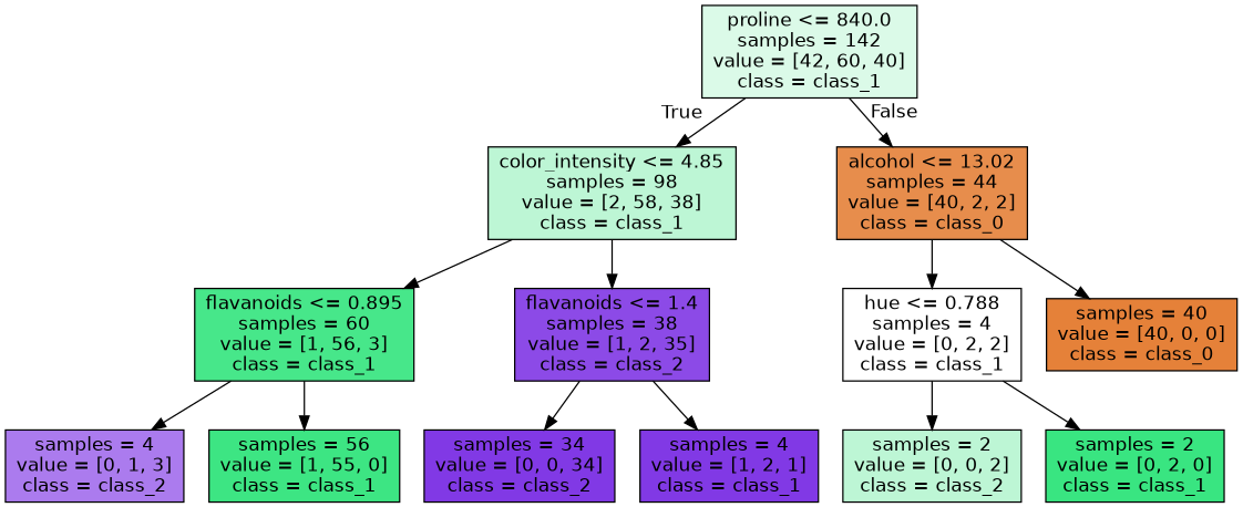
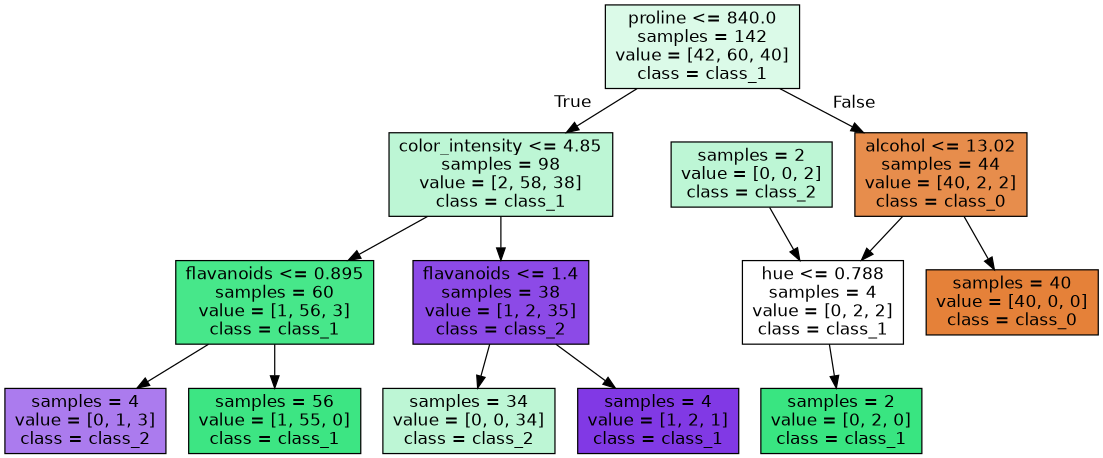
  digraph {
    node [color=black fillcolor="#bdf6d5" fontname=helvetica shape=box style=filled]
    edge [fontname=helvetica]
    n1 [fillcolor="#dbfae8" label="proline <= 840.0\nsamples = 142\nvalue = [42, 60, 40]\nclass = class_1"]
    n2 [label="color_intensity <= 4.85\nsamples = 98\nvalue = [2, 58, 38]\nclass = class_1"]
    n3 [fillcolor="#e78d4c" label="alcohol <= 13.02\nsamples = 44\nvalue = [40, 2, 2]\nclass = class_0"]
    n4 [fillcolor="#47e78a" label="flavanoids <= 0.895\nsamples = 60\nvalue = [1, 56, 3]\nclass = class_1"]
    n5 [fillcolor="#8c4ae7" label="flavanoids <= 1.4\nsamples = 38\nvalue = [1, 2, 35]\nclass = class_2"]
    n6 [fillcolor="#ffffff" label="hue <= 0.788\nsamples = 4\nvalue = [0, 2, 2]\nclass = class_1"]
    n7 [fillcolor="#e58139" label="samples = 40\nvalue = [40, 0, 0]\nclass = class_0"]
    n8 [fillcolor="#ab7bee" label="samples = 4\nvalue = [0, 1, 3]\nclass = class_2"]
    n9 [fillcolor="#3de583" label="samples = 56\nvalue = [1, 55, 0]\nclass = class_1"]
-   n10 [fillcolor="#8139e5" label="samples = 34\nvalue = [0, 0, 34]\nclass = class_2"]
+   n10 [label="samples = 34\nvalue = [0, 0, 34]\nclass = class_2"]
    n11 [fillcolor="#8139e5" label="samples = 4\nvalue = [1, 2, 1]\nclass = class_1"]
    n12 [label="samples = 2\nvalue = [0, 0, 2]\nclass = class_2"]
    n13 [fillcolor="#39e581" label="samples = 2\nvalue = [0, 2, 0]\nclass = class_1"]
    n1 -> n2 [headlabel=True labelangle=45 labeldistance=2.5]
    n1 -> n3 [headlabel=False labelangle=-45 labeldistance=2.5]
    n2 -> n4
    n2 -> n5
    n3 -> n6
    n3 -> n7
    n4 -> n8
    n4 -> n9
    n5 -> n10
    n5 -> n11
-   n6 -> n12
+   n12 -> n6
    n6 -> n13
  }
